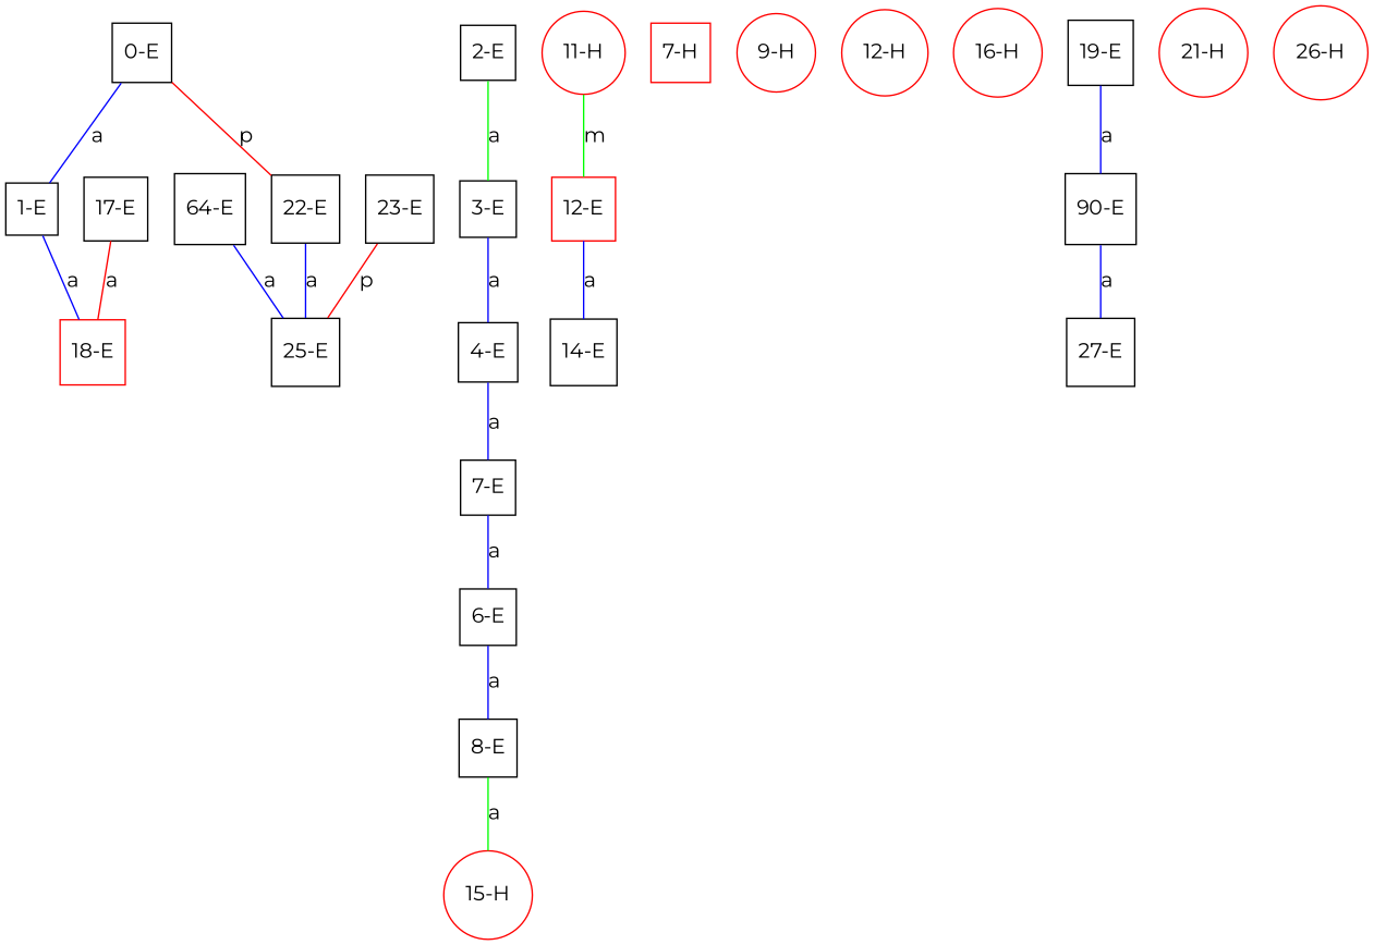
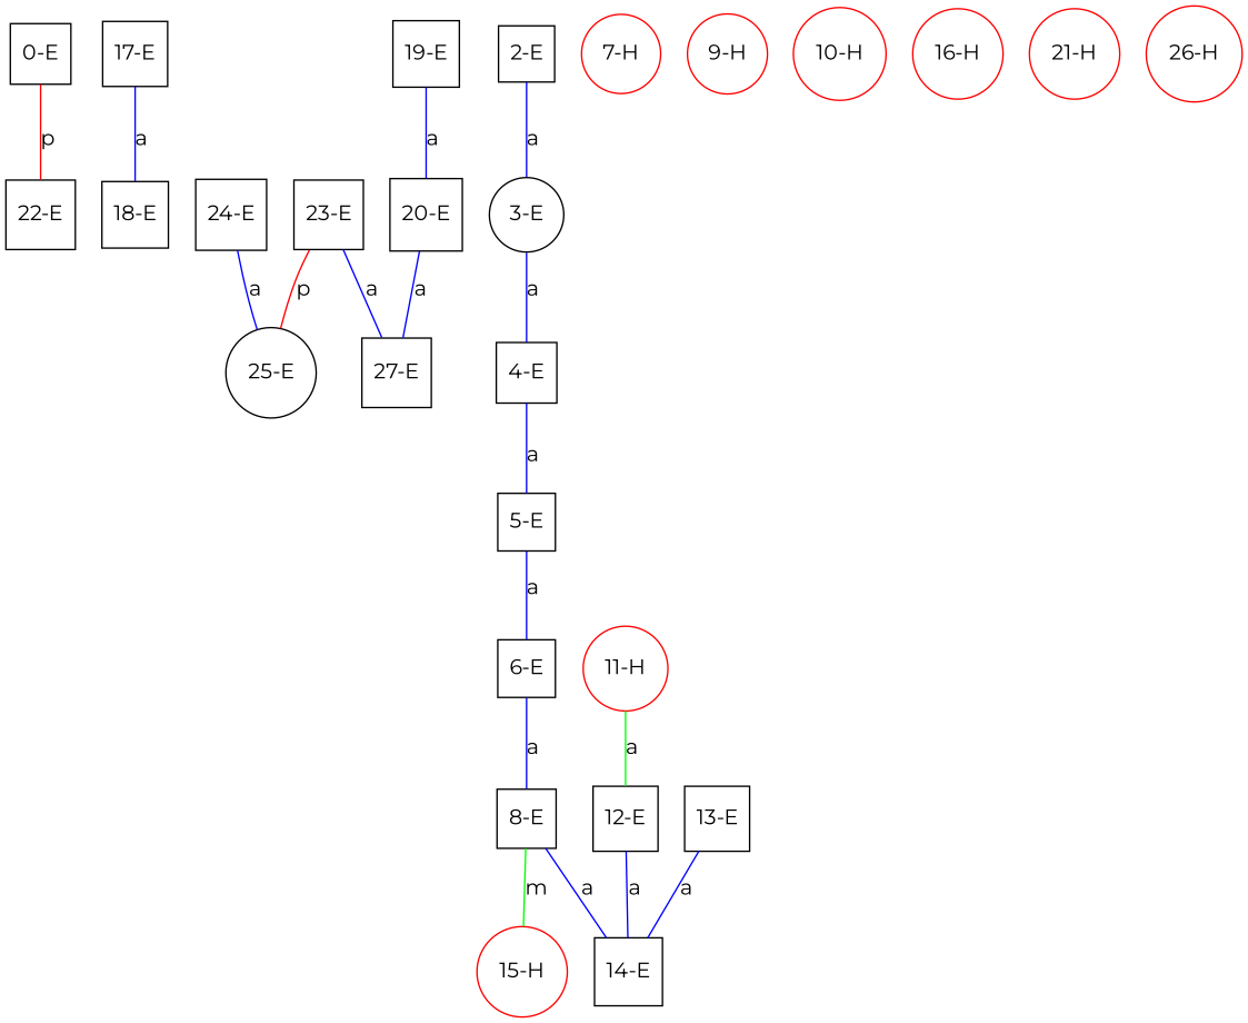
  graph {
    fontname=Montserrat
    node [color=black fontname=Montserrat shape=square]
    edge [color=blue fontname=Montserrat]
    n1 [label="0-E"]
-   n2 [label="1-E"]
    n3 [label="22-E"]
-   n4 [color=red label="18-E"]
-   n5 [label="25-E"]
+   n4 [label="18-E"]
+   n5 [label="25-E" shape=circle]
    n6 [label="2-E"]
-   n7 [label="3-E"]
+   n7 [label="3-E" shape=circle]
    n8 [label="4-E"]
    n9 [label="17-E"]
-   n10 [label="7-E"]
+   n10 [label="5-E"]
    n11 [label="6-E"]
    n12 [label="8-E"]
    n13 [label="14-E"]
    n14 [color=red label="15-H" shape=circle]
-   n15 [color=red label="7-H"]
+   n15 [color=red label="7-H" shape=circle]
    n16 [color=red label="9-H" shape=circle]
-   n17 [color=red label="12-H" shape=circle]
+   n17 [color=red label="10-H" shape=circle]
    n18 [color=red label="11-H" shape=circle]
-   n19 [color=red label="12-E"]
+   n19 [label="12-E"]
+   n20 [label="13-E"]
    n21 [color=red label="16-H" shape=circle]
    n22 [label="19-E"]
-   n23 [label="90-E"]
+   n23 [label="20-E"]
    n24 [label="27-E"]
    n25 [color=red label="21-H" shape=circle]
    n26 [label="23-E"]
-   n27 [label="64-E"]
+   n27 [label="24-E"]
    n28 [color=red label="26-H" shape=circle]
-   n1 -- n2 [label=a]
    n1 -- n3 [color=red label=p]
-   n2 -- n4 [label=a]
-   n3 -- n5 [label=a]
-   n6 -- n7 [color=green label=a]
+   n6 -- n7 [label=a]
    n7 -- n8 [label=a]
    n8 -- n10 [label=a]
-   n9 -- n4 [color=red label=a]
+   n9 -- n4 [label=a]
    n10 -- n11 [label=a]
    n11 -- n12 [label=a]
-   n12 -- n14 [color=green label=a]
-   n18 -- n19 [color=green label=m]
+   n12 -- n13 [label=a]
+   n12 -- n14 [color=green label=m]
+   n18 -- n19 [color=green label=a]
    n19 -- n13 [label=a]
+   n20 -- n13 [label=a]
    n22 -- n23 [label=a]
    n23 -- n24 [label=a]
    n26 -- n5 [color=red label=p]
+   n26 -- n24 [label=a]
    n27 -- n5 [label=a]
  }
